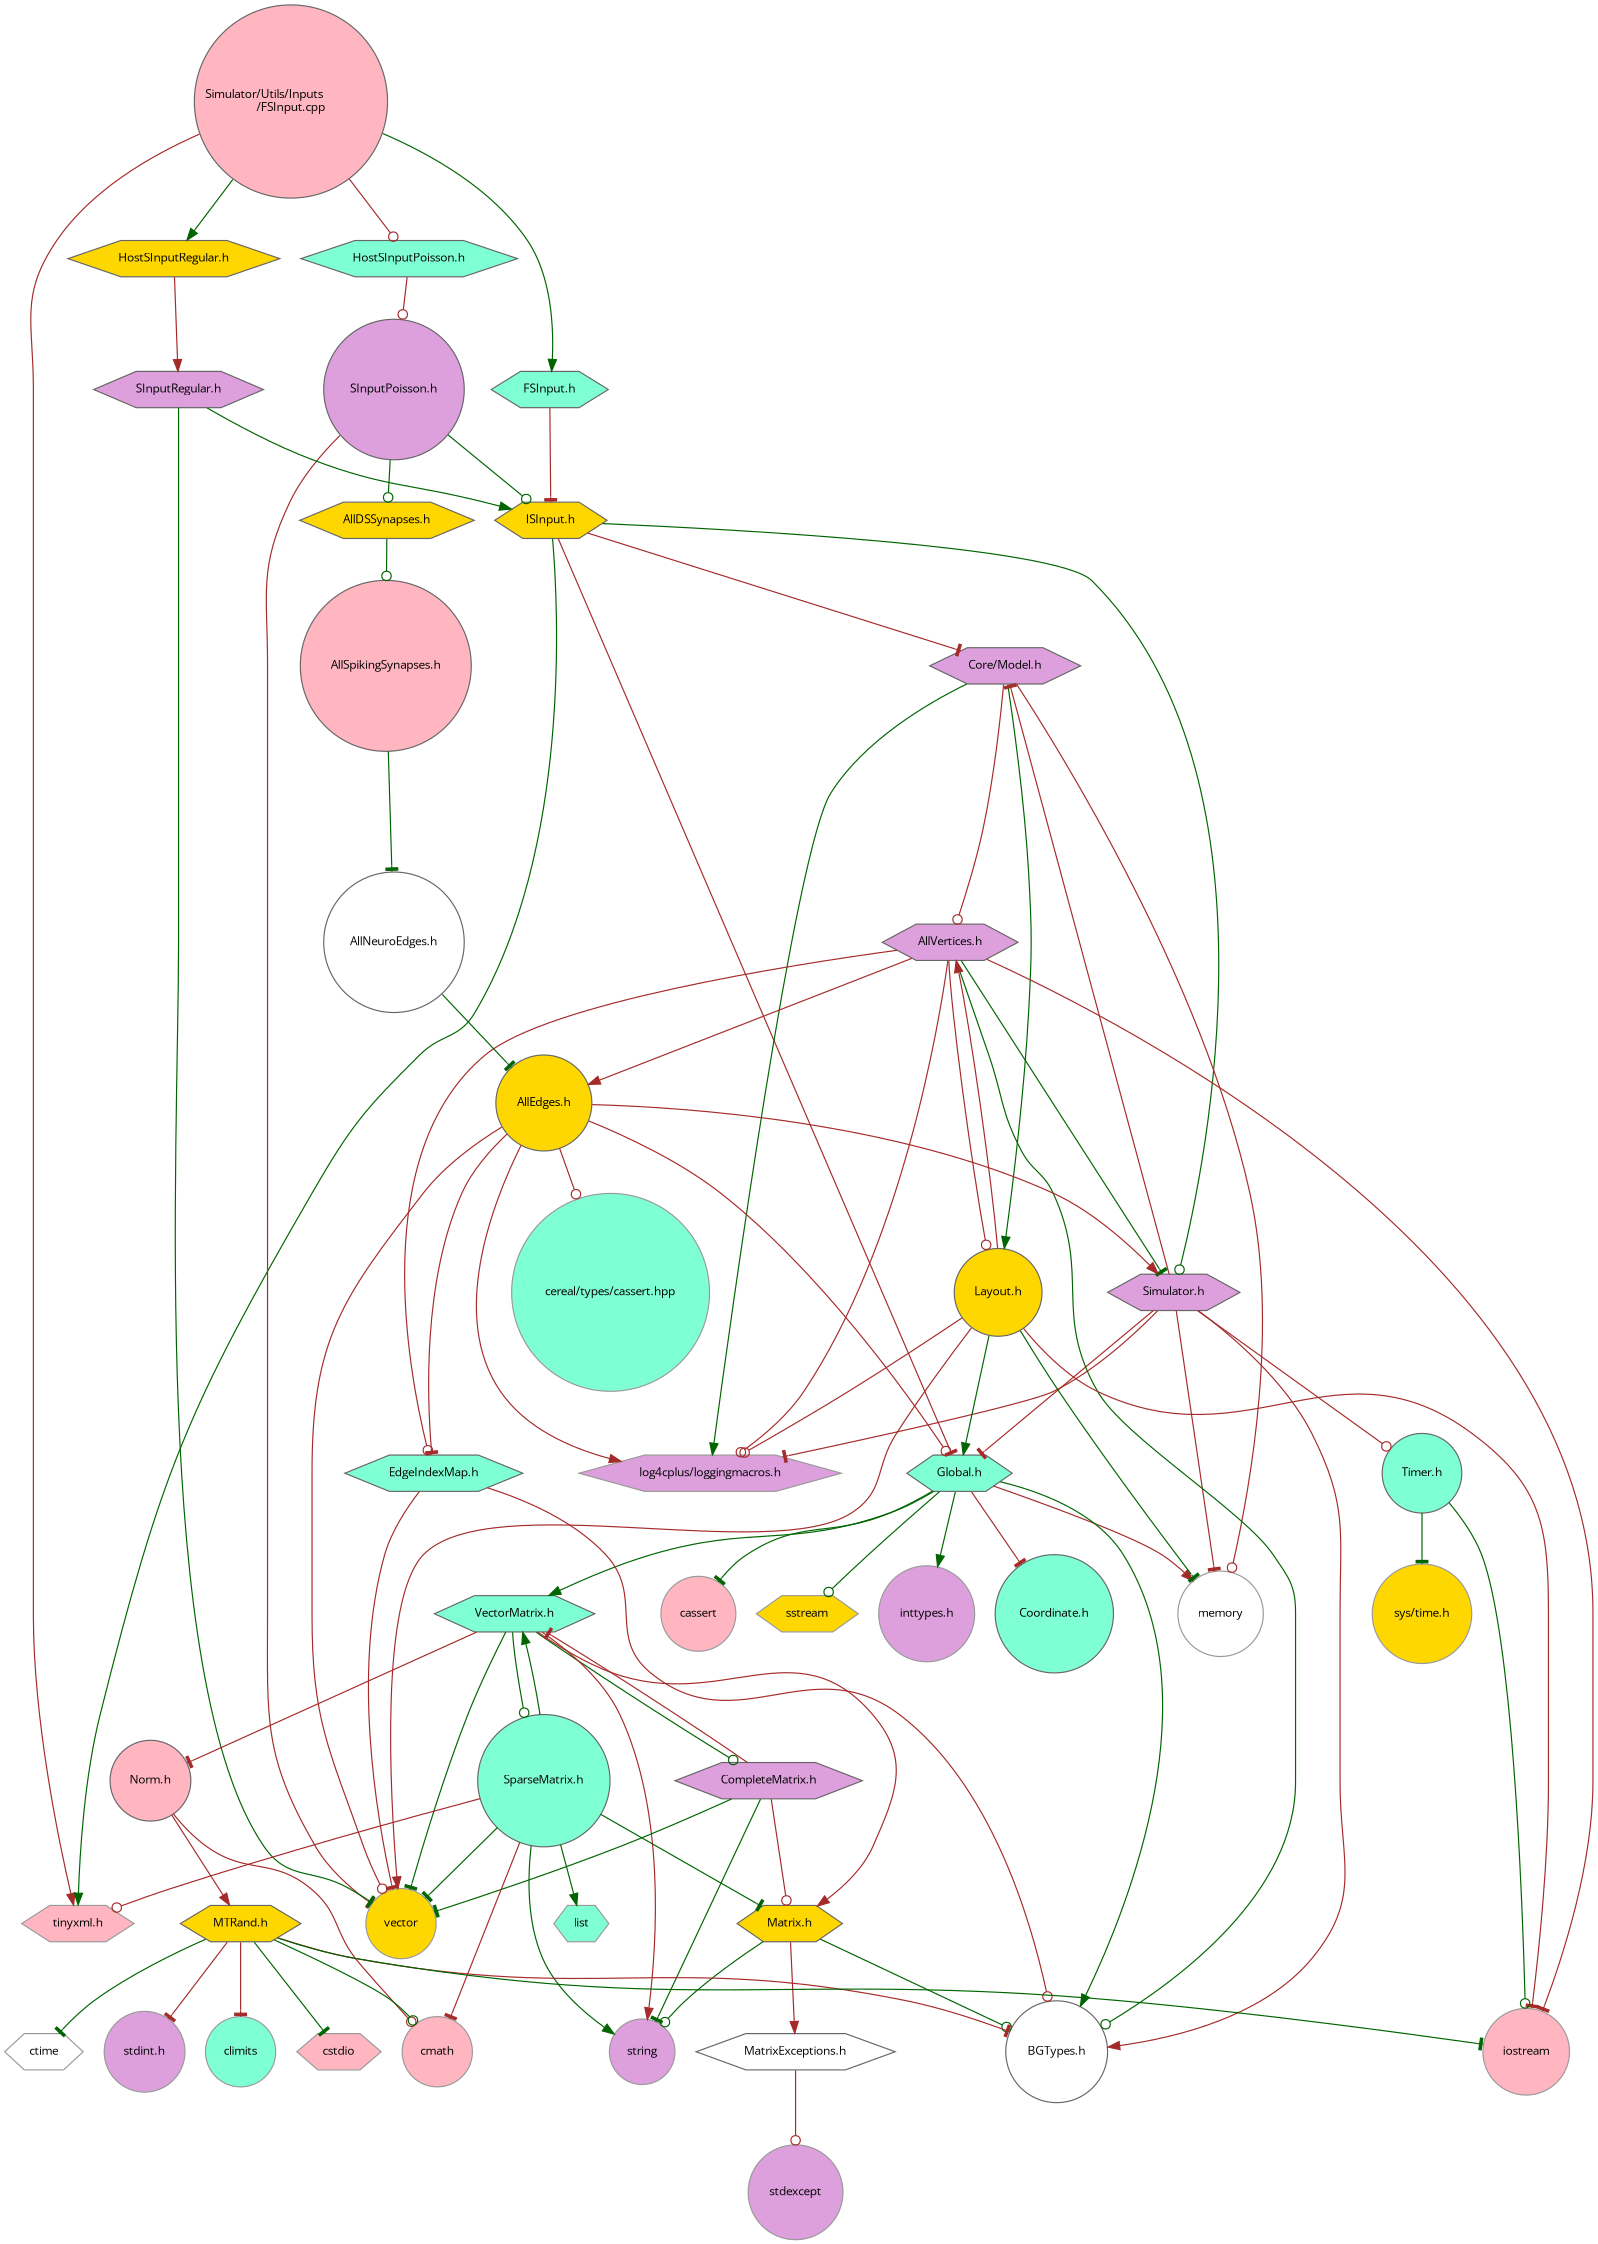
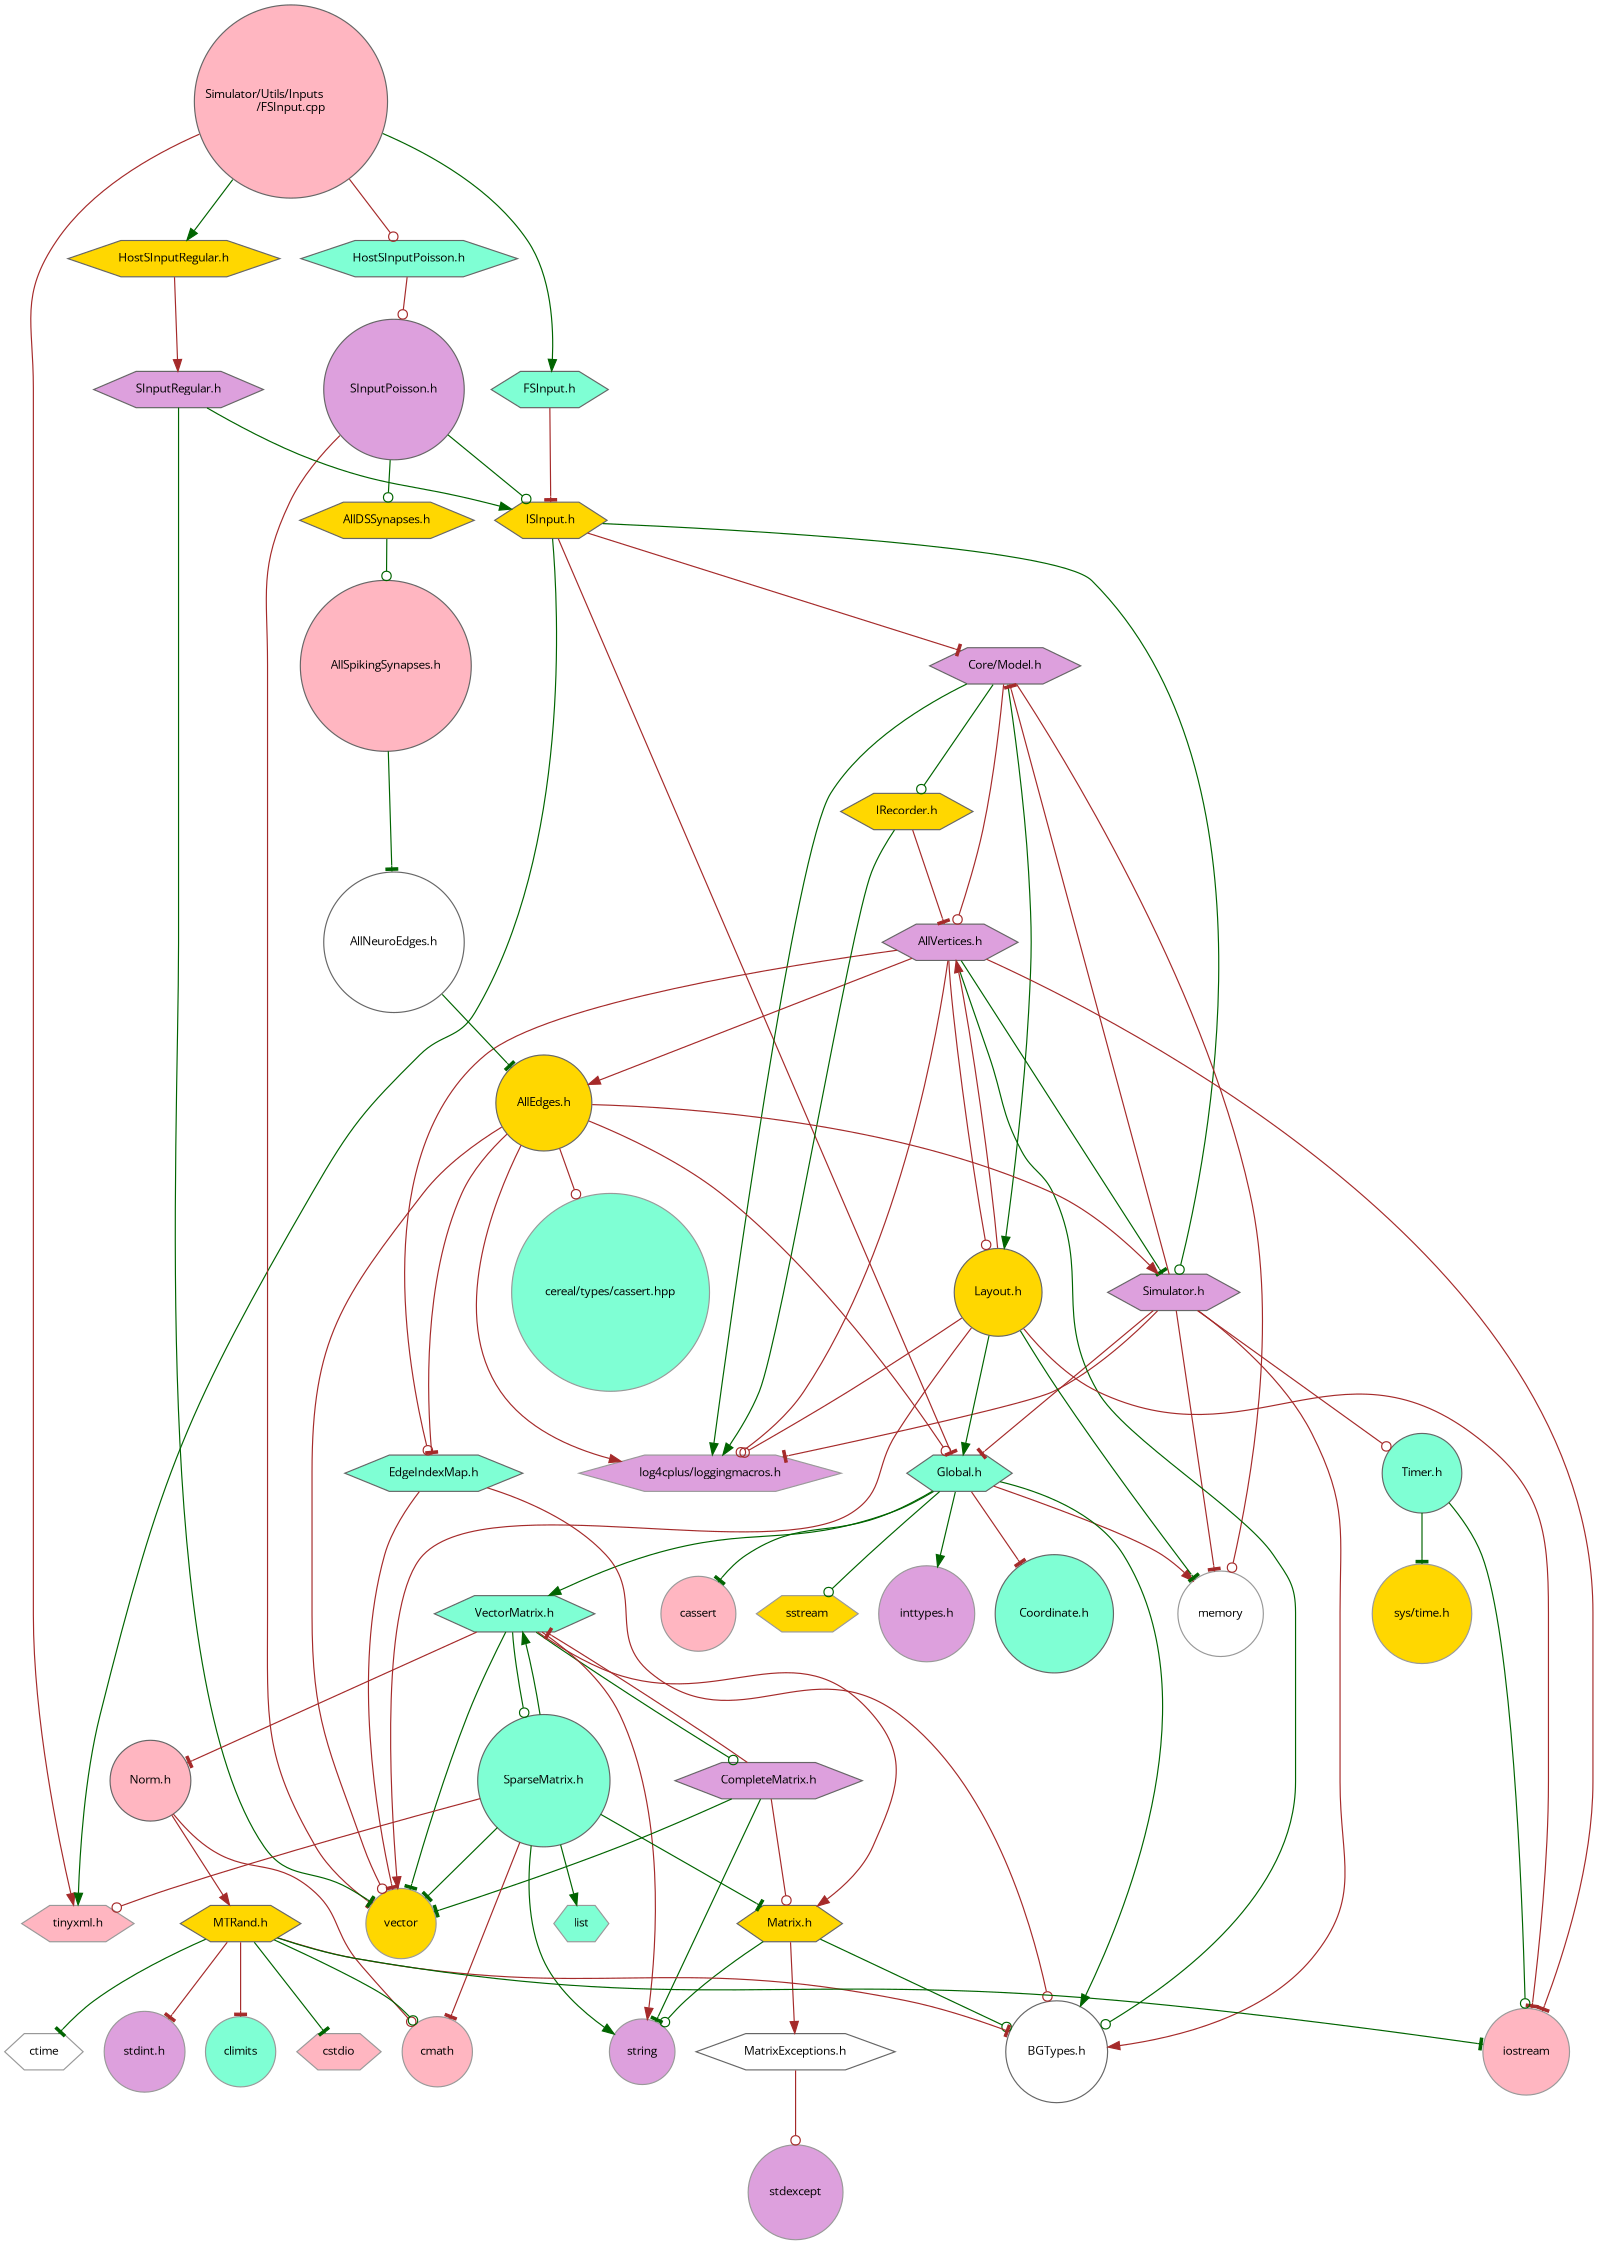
  digraph {
    fontname="Open Sans"
    node [color=grey40 fillcolor=aquamarine fontname="Open Sans" fontsize=10 shape=circle style=filled]
    edge [arrowhead=tee color=brown fontname="Open Sans" fontsize=10 labelfontname=Helvetica labelfontsize=10 style=solid]
    n1 [color=gray40 fillcolor=lightpink fontcolor=black height=0.2 label="Simulator/Utils/Inputs\l/FSInput.cpp" width=0.4]
    n2 [height=0.2 label="FSInput.h" shape=hexagon width=0.4]
    n3 [color=grey60 fillcolor=lightpink height=0.2 label="tinyxml.h" shape=hexagon width=0.4]
    n4 [height=0.2 label="HostSInputPoisson.h" shape=hexagon width=0.4]
    n5 [fillcolor=gold height=0.2 label="HostSInputRegular.h" shape=hexagon width=0.4]
    n6 [fillcolor=gold height=0.2 label="ISInput.h" shape=hexagon width=0.4]
    n7 [fillcolor=plum height=0.2 label="SInputPoisson.h" width=0.4]
    n8 [fillcolor=plum height=0.2 label="SInputRegular.h" shape=hexagon width=0.4]
    n9 [fillcolor=plum height=0.2 label="Core/Model.h" shape=hexagon width=0.4]
    n10 [height=0.2 label="Global.h" shape=hexagon width=0.4]
    n11 [fillcolor=plum height=0.2 label="Simulator.h" shape=hexagon width=0.4]
    n12 [fillcolor=plum height=0.2 label="AllVertices.h" shape=hexagon width=0.4]
    n13 [color=grey60 fillcolor=white height=0.2 label=memory width=0.4]
    n14 [color=grey60 fillcolor=plum height=0.2 label="log4cplus/loggingmacros.h" shape=hexagon width=0.4]
    n15 [fillcolor=gold height=0.2 label="Layout.h" width=0.4]
+   n16 [fillcolor=gold height=0.2 label="IRecorder.h" shape=hexagon width=0.4]
    n17 [fillcolor=white height=0.2 label="BGTypes.h" width=0.4]
    n18 [color=grey60 fillcolor=lightpink height=0.2 label=cassert width=0.4]
    n19 [color=grey60 fillcolor=gold height=0.2 label=sstream shape=hexagon width=0.4]
    n20 [color=grey60 fillcolor=plum height=0.2 label="inttypes.h" width=0.4]
    n21 [height=0.2 label="Coordinate.h" width=0.4]
    n22 [height=0.2 label="VectorMatrix.h" shape=hexagon width=0.4]
    n23 [height=0.2 label="Timer.h" width=0.4]
    n24 [fillcolor=gold height=0.2 label="AllEdges.h" width=0.4]
    n25 [height=0.2 label="EdgeIndexMap.h" shape=hexagon width=0.4]
    n26 [color=grey60 fillcolor=lightpink height=0.2 label=iostream width=0.4]
    n27 [color=grey60 fillcolor=gold height=0.2 label=vector width=0.4]
    n28 [color=grey60 height=0.2 label="cereal/types/cassert.hpp" width=0.4]
    n29 [fillcolor=plum height=0.2 label="CompleteMatrix.h" shape=hexagon width=0.4]
    n30 [fillcolor=gold height=0.2 label="Matrix.h" shape=hexagon width=0.4]
    n31 [color=grey60 fillcolor=plum height=0.2 label=string width=0.4]
    n32 [fillcolor=lightpink height=0.2 label="Norm.h" width=0.4]
    n33 [height=0.2 label="SparseMatrix.h" width=0.4]
    n34 [fillcolor=white height=0.2 label="MatrixExceptions.h" shape=hexagon width=0.4]
    n35 [fillcolor=gold height=0.2 label="MTRand.h" shape=hexagon width=0.4]
    n36 [color=grey60 fillcolor=lightpink height=0.2 label=cmath width=0.4]
    n37 [color=grey60 height=0.2 label=list shape=hexagon width=0.4]
    n38 [color=grey60 fillcolor=plum height=0.2 label=stdexcept width=0.4]
    n39 [color=grey60 height=0.2 label=climits width=0.4]
    n40 [color=grey60 fillcolor=lightpink height=0.2 label=cstdio shape=hexagon width=0.4]
    n41 [color=grey60 fillcolor=white height=0.2 label=ctime shape=hexagon width=0.4]
    n42 [color=grey60 fillcolor=plum height=0.2 label="stdint.h" width=0.4]
    n43 [color=grey60 fillcolor=gold height=0.2 label="sys/time.h" width=0.4]
    n44 [fillcolor=gold height=0.2 label="AllDSSynapses.h" shape=hexagon width=0.4]
    n45 [fillcolor=lightpink height=0.2 label="AllSpikingSynapses.h" width=0.4]
    n46 [fillcolor=white height=0.2 label="AllNeuroEdges.h" width=0.4]
    n1 -> n2 [arrowhead=normal color=darkgreen]
    n1 -> n3 [arrowhead=normal]
    n1 -> n4 [arrowhead=odot]
    n1 -> n5 [arrowhead=normal color=darkgreen]
    n2 -> n6
    n4 -> n7 [arrowhead=odot]
    n5 -> n8 [arrowhead=normal]
    n6 -> n3 [arrowhead=normal color=darkgreen]
    n6 -> n9
    n6 -> n10
    n6 -> n11 [arrowhead=odot color=darkgreen]
    n7 -> n6 [arrowhead=odot color=darkgreen]
    n7 -> n27
    n7 -> n44 [arrowhead=odot color=darkgreen]
    n8 -> n6 [arrowhead=normal color=darkgreen]
    n8 -> n27 [color=darkgreen]
    n9 -> n12 [arrowhead=odot]
    n9 -> n13 [arrowhead=odot]
    n9 -> n14 [arrowhead=normal color=darkgreen]
    n9 -> n15 [arrowhead=normal color=darkgreen]
+   n9 -> n16 [arrowhead=odot color=darkgreen]
    n10 -> n13 [arrowhead=normal]
    n10 -> n17 [arrowhead=normal color=darkgreen]
    n10 -> n18 [color=darkgreen]
    n10 -> n19 [arrowhead=odot color=darkgreen]
    n10 -> n20 [arrowhead=normal color=darkgreen]
    n10 -> n21
    n10 -> n22 [arrowhead=normal color=darkgreen]
    n11 -> n9
    n11 -> n10
    n11 -> n13
    n11 -> n14
    n11 -> n17 [arrowhead=normal]
    n11 -> n23 [arrowhead=odot]
    n12 -> n11 [color=darkgreen]
    n12 -> n14 [arrowhead=odot]
    n12 -> n15 [arrowhead=odot]
    n12 -> n17 [arrowhead=odot color=darkgreen]
    n12 -> n24 [arrowhead=normal]
    n12 -> n25 [arrowhead=odot]
    n12 -> n26
    n15 -> n10 [arrowhead=normal color=darkgreen]
    n15 -> n12 [arrowhead=normal]
    n15 -> n13 [color=darkgreen]
    n15 -> n14 [arrowhead=odot]
    n15 -> n26
    n15 -> n27 [arrowhead=normal]
+   n16 -> n12
+   n16 -> n14 [arrowhead=normal color=darkgreen]
    n22 -> n27 [color=darkgreen]
    n22 -> n29 [arrowhead=odot color=darkgreen]
    n22 -> n30 [arrowhead=normal]
    n22 -> n31 [arrowhead=normal]
    n22 -> n32
    n22 -> n33 [arrowhead=odot color=darkgreen]
    n23 -> n26 [arrowhead=odot color=darkgreen]
    n23 -> n43 [color=darkgreen]
    n24 -> n10 [arrowhead=odot]
    n24 -> n11 [arrowhead=normal]
    n24 -> n14 [arrowhead=normal]
    n24 -> n25
    n24 -> n27 [arrowhead=odot]
    n24 -> n28 [arrowhead=odot]
    n25 -> n17 [arrowhead=odot]
    n25 -> n27
    n29 -> n22
    n29 -> n27 [color=darkgreen]
    n29 -> n30 [arrowhead=odot]
    n29 -> n31 [color=darkgreen]
    n30 -> n17 [arrowhead=odot color=darkgreen]
    n30 -> n31 [arrowhead=odot color=darkgreen]
    n30 -> n34 [arrowhead=normal]
    n32 -> n35 [arrowhead=normal]
    n32 -> n36 [arrowhead=odot]
    n33 -> n3 [arrowhead=odot]
    n33 -> n22 [arrowhead=normal color=darkgreen]
    n33 -> n27 [color=darkgreen]
    n33 -> n30 [color=darkgreen]
    n33 -> n31 [arrowhead=normal color=darkgreen]
    n33 -> n36
    n33 -> n37 [arrowhead=normal color=darkgreen]
    n34 -> n38 [arrowhead=odot]
    n35 -> n17
    n35 -> n26 [color=darkgreen]
    n35 -> n36 [arrowhead=odot color=darkgreen]
    n35 -> n39
    n35 -> n40 [color=darkgreen]
    n35 -> n41 [color=darkgreen]
    n35 -> n42
    n44 -> n45 [arrowhead=odot color=darkgreen]
    n45 -> n46 [color=darkgreen]
    n46 -> n24 [color=darkgreen]
  }
